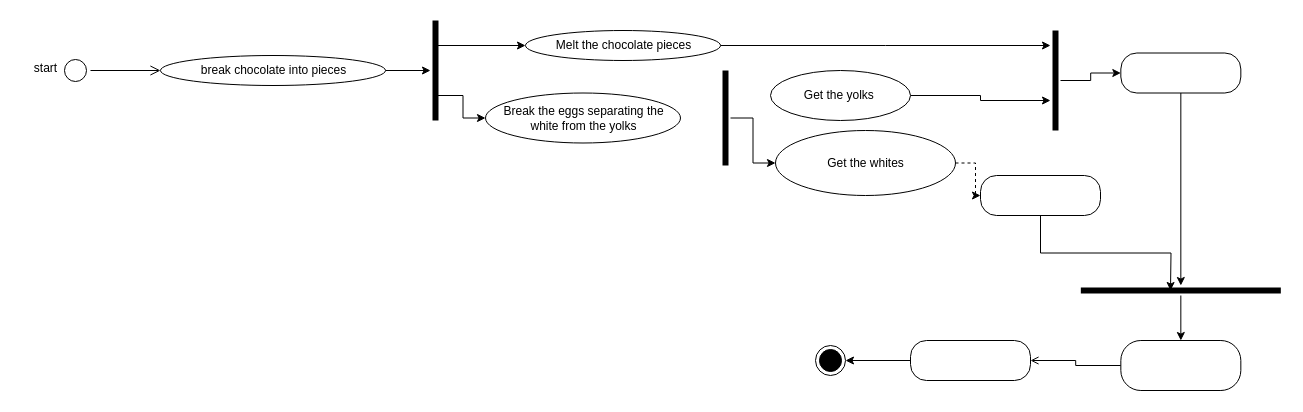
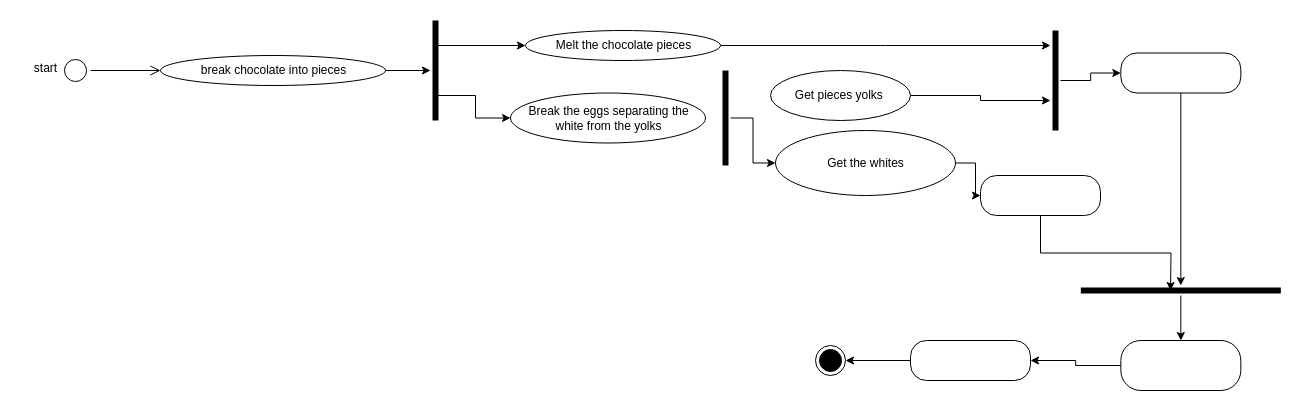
  <mxCell id="0" />
  <mxCell id="1" parent="0" />
  <mxCell id="2" value="" style="ellipse;html=1;shape=startState;" vertex="1" parent="1"><mxGeometry x="60" y="55" width="30" height="30" as="geometry" /></mxCell>
  <mxCell id="3" value="" style="edgeStyle=orthogonalEdgeStyle;html=1;verticalAlign=bottom;endArrow=open;endSize=8;rounded=0;" edge="1" parent="1" source="2" target="6"><mxGeometry relative="1" as="geometry"><mxPoint x="160" y="70" as="targetPoint" /></mxGeometry></mxCell>
  <mxCell id="4" value="start" style="text;html=1;align=center;verticalAlign=middle;resizable=0;points=[];autosize=1;strokeColor=none;fillColor=none;" vertex="1" parent="1"><mxGeometry x="20" y="52.5" width="50" height="30" as="geometry" /></mxCell>
  <mxCell id="5" style="edgeStyle=orthogonalEdgeStyle;rounded=0;orthogonalLoop=1;jettySize=auto;html=1;" edge="1" parent="1" source="6" target="11"><mxGeometry relative="1" as="geometry"><mxPoint x="420" y="70" as="targetPoint" /></mxGeometry></mxCell>
  <mxCell id="6" value="break chocolate into pieces" style="ellipse;html=1;" vertex="1" parent="1"><mxGeometry x="160" y="55" width="225" height="30" as="geometry" /></mxCell>
  <mxCell id="7" style="edgeStyle=orthogonalEdgeStyle;rounded=0;orthogonalLoop=1;jettySize=auto;html=1;exitX=1;exitY=0.5;exitDx=0;exitDy=0;" edge="1" parent="1" source="8"><mxGeometry relative="1" as="geometry"><mxPoint x="1050" y="45" as="targetPoint" /></mxGeometry></mxCell>
  <mxCell id="8" value="Melt the chocolate pieces" style="ellipse;html=1;" vertex="1" parent="1"><mxGeometry x="525" y="30" width="195" height="30" as="geometry" /></mxCell>
  <mxCell id="9" style="edgeStyle=orthogonalEdgeStyle;rounded=0;orthogonalLoop=1;jettySize=auto;html=1;exitX=0.25;exitY=0.5;exitDx=0;exitDy=0;exitPerimeter=0;entryX=0;entryY=0.5;entryDx=0;entryDy=0;" edge="1" parent="1" source="11" target="8"><mxGeometry relative="1" as="geometry" /></mxCell>
  <mxCell id="10" style="edgeStyle=orthogonalEdgeStyle;rounded=0;orthogonalLoop=1;jettySize=auto;html=1;exitX=0.75;exitY=0.5;exitDx=0;exitDy=0;exitPerimeter=0;entryX=0;entryY=0.5;entryDx=0;entryDy=0;" edge="1" parent="1" source="11" target="13"><mxGeometry relative="1" as="geometry"><mxPoint x="510" y="95" as="targetPoint" /></mxGeometry></mxCell>
  <mxCell id="11" value="" style="shape=line;html=1;strokeWidth=6;strokeColor=#000000;direction=south;" vertex="1" parent="1"><mxGeometry x="430" y="20" width="10" height="100" as="geometry" /></mxCell>
  <mxCell id="12" style="edgeStyle=orthogonalEdgeStyle;rounded=0;orthogonalLoop=1;jettySize=auto;html=1;entryX=0;entryY=0.5;entryDx=0;entryDy=0;" edge="1" parent="1" source="18" target="17"><mxGeometry relative="1" as="geometry"><Array as="points" /></mxGeometry></mxCell>
- <mxCell id="13" value="Break the eggs separating the&lt;div&gt;white from the yolks&lt;/div&gt;" style="ellipse;html=1;" vertex="1" parent="1"><mxGeometry x="485" y="92.5" width="195" height="50" as="geometry" /></mxCell>
+ <mxCell id="13" value="Break the eggs separating the&lt;div&gt;white from the yolks&lt;/div&gt;" style="ellipse;html=1;" vertex="1" parent="1"><mxGeometry x="510" y="92.5" width="195" height="50" as="geometry" /></mxCell>
  <mxCell id="14" style="edgeStyle=orthogonalEdgeStyle;rounded=0;orthogonalLoop=1;jettySize=auto;html=1;" edge="1" parent="1" source="15" target="20"><mxGeometry relative="1" as="geometry"><mxPoint x="1050" y="70" as="targetPoint" /><Array as="points"><mxPoint x="980" y="95" /><mxPoint x="980" y="100" /></Array></mxGeometry></mxCell>
- <mxCell id="15" value="Get the yolks&amp;nbsp;" style="ellipse;html=1;" vertex="1" parent="1"><mxGeometry x="770" y="70" width="140" height="50" as="geometry" /></mxCell>
- <mxCell id="16" style="edgeStyle=orthogonalEdgeStyle;rounded=0;orthogonalLoop=1;jettySize=auto;html=1;exitX=1;exitY=0.5;exitDx=0;exitDy=0;dashed=1;" edge="1" parent="1" source="17" target="24"><mxGeometry relative="1" as="geometry"><mxPoint x="1040" y="180" as="targetPoint" /></mxGeometry></mxCell>
+ <mxCell id="15" value="Get pieces yolks&amp;nbsp;" style="ellipse;html=1;" vertex="1" parent="1"><mxGeometry x="770" y="70" width="140" height="50" as="geometry" /></mxCell>
+ <mxCell id="16" style="edgeStyle=orthogonalEdgeStyle;rounded=0;orthogonalLoop=1;jettySize=auto;html=1;exitX=1;exitY=0.5;exitDx=0;exitDy=0;" edge="1" parent="1" source="17" target="24"><mxGeometry relative="1" as="geometry"><mxPoint x="1040" y="180" as="targetPoint" /></mxGeometry></mxCell>
  <mxCell id="17" value="Get the whites" style="ellipse;html=1;" vertex="1" parent="1"><mxGeometry x="775" y="130" width="180" height="65" as="geometry" /></mxCell>
  <mxCell id="18" value="" style="shape=line;html=1;strokeWidth=6;direction=south;strokeColor=light-dark(#000000,#000000);" vertex="1" parent="1"><mxGeometry x="720" y="70" width="10" height="95" as="geometry" /></mxCell>
  <mxCell id="19" style="edgeStyle=orthogonalEdgeStyle;rounded=0;orthogonalLoop=1;jettySize=auto;html=1;" edge="1" parent="1" source="20" target="22"><mxGeometry relative="1" as="geometry"><mxPoint x="1110" y="95" as="targetPoint" /></mxGeometry></mxCell>
  <mxCell id="20" value="" style="shape=line;html=1;strokeWidth=6;direction=south;strokeColor=#000000;" vertex="1" parent="1"><mxGeometry x="1050" y="30" width="10" height="100" as="geometry" /></mxCell>
  <mxCell id="21" style="edgeStyle=orthogonalEdgeStyle;rounded=0;orthogonalLoop=1;jettySize=auto;html=1;exitX=0.5;exitY=1;exitDx=0;exitDy=0;" edge="1" parent="1" source="22" target="26"><mxGeometry relative="1" as="geometry"><mxPoint x="1180.333" y="290" as="targetPoint" /></mxGeometry></mxCell>
  <mxCell id="22" value="&lt;font style=&quot;color: rgb(255, 255, 255);&quot;&gt;Pour yolks to melted chocolate&lt;/font&gt;" style="rounded=1;whiteSpace=wrap;html=1;arcSize=40;" vertex="1" parent="1"><mxGeometry x="1120.33" y="52.5" width="120" height="40" as="geometry" /></mxCell>
  <mxCell id="23" style="edgeStyle=orthogonalEdgeStyle;rounded=0;orthogonalLoop=1;jettySize=auto;html=1;exitX=0.5;exitY=1;exitDx=0;exitDy=0;" edge="1" parent="1" source="24"><mxGeometry relative="1" as="geometry"><mxPoint x="1170" y="290" as="targetPoint" /></mxGeometry></mxCell>
  <mxCell id="24" value="&lt;font style=&quot;color: rgb(255, 255, 255);&quot;&gt;whisk the egg whites&amp;nbsp;&lt;/font&gt;" style="rounded=1;whiteSpace=wrap;html=1;arcSize=40;" vertex="1" parent="1"><mxGeometry x="980" y="175" width="120" height="40" as="geometry" /></mxCell>
  <mxCell id="25" style="edgeStyle=orthogonalEdgeStyle;rounded=0;orthogonalLoop=1;jettySize=auto;html=1;" edge="1" parent="1" source="26" target="28"><mxGeometry relative="1" as="geometry"><mxPoint x="1180.333" y="360" as="targetPoint" /></mxGeometry></mxCell>
  <mxCell id="26" value="" style="shape=line;html=1;strokeWidth=6;strokeColor=#000000;" vertex="1" parent="1"><mxGeometry x="1080.333" y="285" width="200" height="10" as="geometry" /></mxCell>
- <mxCell id="27" style="edgeStyle=orthogonalEdgeStyle;rounded=0;orthogonalLoop=1;jettySize=auto;html=1;endArrow=open;" edge="1" parent="1" source="28" target="30"><mxGeometry relative="1" as="geometry"><mxPoint x="970" y="360" as="targetPoint" /></mxGeometry></mxCell>
+ <mxCell id="27" style="edgeStyle=orthogonalEdgeStyle;rounded=0;orthogonalLoop=1;jettySize=auto;html=1;" edge="1" parent="1" source="28" target="30"><mxGeometry relative="1" as="geometry"><mxPoint x="970" y="360" as="targetPoint" /></mxGeometry></mxCell>
  <mxCell id="28" value="&lt;font style=&quot;color: rgb(255, 255, 255);&quot;&gt;Pour into individual ramekins&lt;/font&gt;" style="rounded=1;whiteSpace=wrap;html=1;arcSize=40;" vertex="1" parent="1"><mxGeometry x="1120.333" y="340" width="120" height="50" as="geometry" /></mxCell>
  <mxCell id="29" style="edgeStyle=orthogonalEdgeStyle;rounded=0;orthogonalLoop=1;jettySize=auto;html=1;" edge="1" parent="1" source="30" target="31"><mxGeometry relative="1" as="geometry"><mxPoint x="830" y="360" as="targetPoint" /></mxGeometry></mxCell>
  <mxCell id="30" value="&lt;font style=&quot;color: rgb(255, 255, 255);&quot;&gt;Chill for at least 3 hours&lt;/font&gt;" style="rounded=1;whiteSpace=wrap;html=1;arcSize=40;" vertex="1" parent="1"><mxGeometry x="910" y="340" width="120" height="40" as="geometry" /></mxCell>
  <mxCell id="31" value="" style="ellipse;html=1;shape=endState;fillColor=#000000;strokeColor=#000000;" vertex="1" parent="1"><mxGeometry x="815" y="345" width="30" height="30" as="geometry" /></mxCell>
